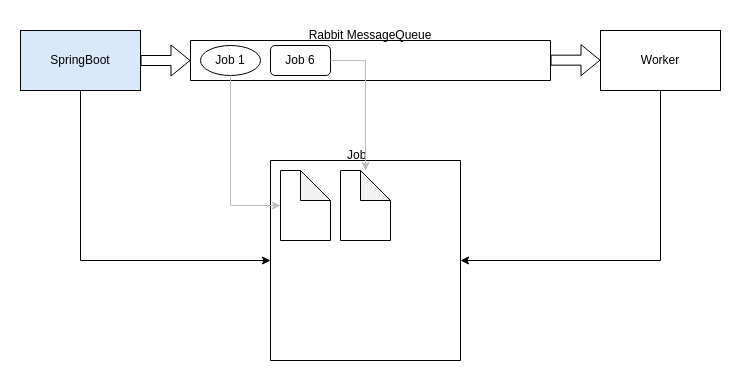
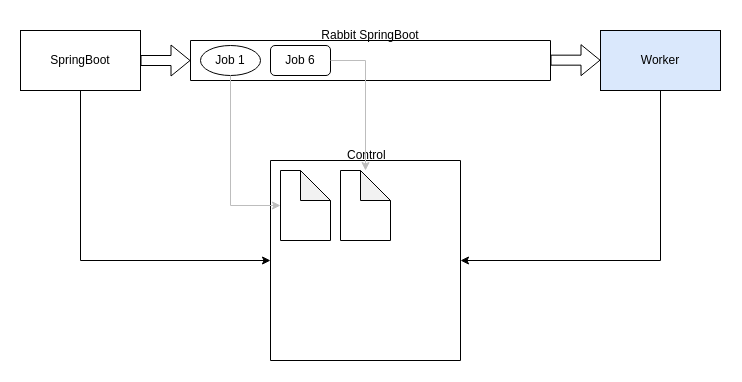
  <mxCell id="0" />
  <mxCell id="1" parent="0" />
  <mxCell id="2" value="" style="swimlane;startSize=0;" vertex="1" parent="1"><mxGeometry x="190" y="40" width="360" height="40" as="geometry" /></mxCell>
  <mxCell id="3" value="Job 1" style="ellipse;whiteSpace=wrap;html=1;" vertex="1" parent="2"><mxGeometry x="10" y="5" width="60" height="30" as="geometry" /></mxCell>
  <mxCell id="4" value="Job 6" style="rounded=1;whiteSpace=wrap;html=1;" vertex="1" parent="2"><mxGeometry x="80" y="5" width="60" height="30" as="geometry" /></mxCell>
  <mxCell id="5" value="" style="swimlane;startSize=0;" vertex="1" parent="1"><mxGeometry x="270" y="160" width="190" height="200" as="geometry" /></mxCell>
  <mxCell id="6" value="" style="shape=note;whiteSpace=wrap;html=1;backgroundOutline=1;darkOpacity=0.05;" vertex="1" parent="5"><mxGeometry x="10" y="10" width="50" height="70" as="geometry" /></mxCell>
  <mxCell id="7" value="" style="shape=note;whiteSpace=wrap;html=1;backgroundOutline=1;darkOpacity=0.05;" vertex="1" parent="5"><mxGeometry x="70" y="10" width="50" height="70" as="geometry" /></mxCell>
- <mxCell id="8" value="Job" style="text;html=1;align=left;verticalAlign=middle;whiteSpace=wrap;rounded=0;" vertex="1" parent="1"><mxGeometry x="345" y="140" width="40" height="30" as="geometry" /></mxCell>
+ <mxCell id="8" value="Control" style="text;html=1;align=left;verticalAlign=middle;whiteSpace=wrap;rounded=0;" vertex="1" parent="1"><mxGeometry x="345" y="140" width="40" height="30" as="geometry" /></mxCell>
  <mxCell id="9" style="edgeStyle=orthogonalEdgeStyle;rounded=0;orthogonalLoop=1;jettySize=auto;html=1;entryX=0;entryY=0.5;entryDx=0;entryDy=0;entryPerimeter=0;strokeColor=#bdbdbd;" edge="1" parent="1" source="3" target="6"><mxGeometry relative="1" as="geometry"><Array as="points"><mxPoint x="230" y="205" /></Array></mxGeometry></mxCell>
  <mxCell id="10" value="" style="shape=flexArrow;endArrow=classic;html=1;rounded=0;entryX=0;entryY=0.5;entryDx=0;entryDy=0;" edge="1" parent="1" target="2"><mxGeometry width="50" height="50" relative="1" as="geometry"><mxPoint x="140" y="60" as="sourcePoint" /><mxPoint x="140" y="30" as="targetPoint" /></mxGeometry></mxCell>
  <mxCell id="11" value="" style="shape=flexArrow;endArrow=classic;html=1;rounded=0;entryX=0;entryY=0.5;entryDx=0;entryDy=0;" edge="1" parent="1"><mxGeometry width="50" height="50" relative="1" as="geometry"><mxPoint x="550" y="59.67" as="sourcePoint" /><mxPoint x="600" y="59.67" as="targetPoint" /></mxGeometry></mxCell>
  <mxCell id="12" style="edgeStyle=orthogonalEdgeStyle;rounded=0;orthogonalLoop=1;jettySize=auto;html=1;exitX=0.5;exitY=1;exitDx=0;exitDy=0;entryX=1;entryY=0.5;entryDx=0;entryDy=0;" edge="1" parent="1" source="13" target="5"><mxGeometry relative="1" as="geometry" /></mxCell>
- <mxCell id="13" value="Worker" style="rounded=0;whiteSpace=wrap;html=1;" vertex="1" parent="1"><mxGeometry x="600" y="30" width="120" height="60" as="geometry" /></mxCell>
+ <mxCell id="13" value="Worker" style="rounded=0;whiteSpace=wrap;html=1;fillColor=#dae8fc;" vertex="1" parent="1"><mxGeometry x="600" y="30" width="120" height="60" as="geometry" /></mxCell>
  <mxCell id="14" style="edgeStyle=orthogonalEdgeStyle;rounded=0;orthogonalLoop=1;jettySize=auto;html=1;entryX=0;entryY=0.5;entryDx=0;entryDy=0;" edge="1" parent="1" source="15" target="5"><mxGeometry relative="1" as="geometry"><Array as="points"><mxPoint x="80" y="260" /></Array></mxGeometry></mxCell>
- <mxCell id="15" value="SpringBoot" style="rounded=0;whiteSpace=wrap;html=1;fillColor=#dae8fc;" vertex="1" parent="1"><mxGeometry x="20" y="30" width="120" height="60" as="geometry" /></mxCell>
- <mxCell id="16" value="Rabbit MessageQueue" style="text;html=1;align=center;verticalAlign=middle;whiteSpace=wrap;rounded=0;" vertex="1" parent="1"><mxGeometry x="295" y="20" width="150" height="30" as="geometry" /></mxCell>
+ <mxCell id="15" value="SpringBoot" style="rounded=0;whiteSpace=wrap;html=1;" vertex="1" parent="1"><mxGeometry x="20" y="30" width="120" height="60" as="geometry" /></mxCell>
+ <mxCell id="16" value="Rabbit SpringBoot" style="text;html=1;align=center;verticalAlign=middle;whiteSpace=wrap;rounded=0;" vertex="1" parent="1"><mxGeometry x="295" y="20" width="150" height="30" as="geometry" /></mxCell>
  <mxCell id="17" style="edgeStyle=orthogonalEdgeStyle;rounded=0;orthogonalLoop=1;jettySize=auto;html=1;exitX=1;exitY=0.5;exitDx=0;exitDy=0;strokeColor=#bdbdbd;" edge="1" parent="1" source="4" target="7"><mxGeometry relative="1" as="geometry" /></mxCell>
